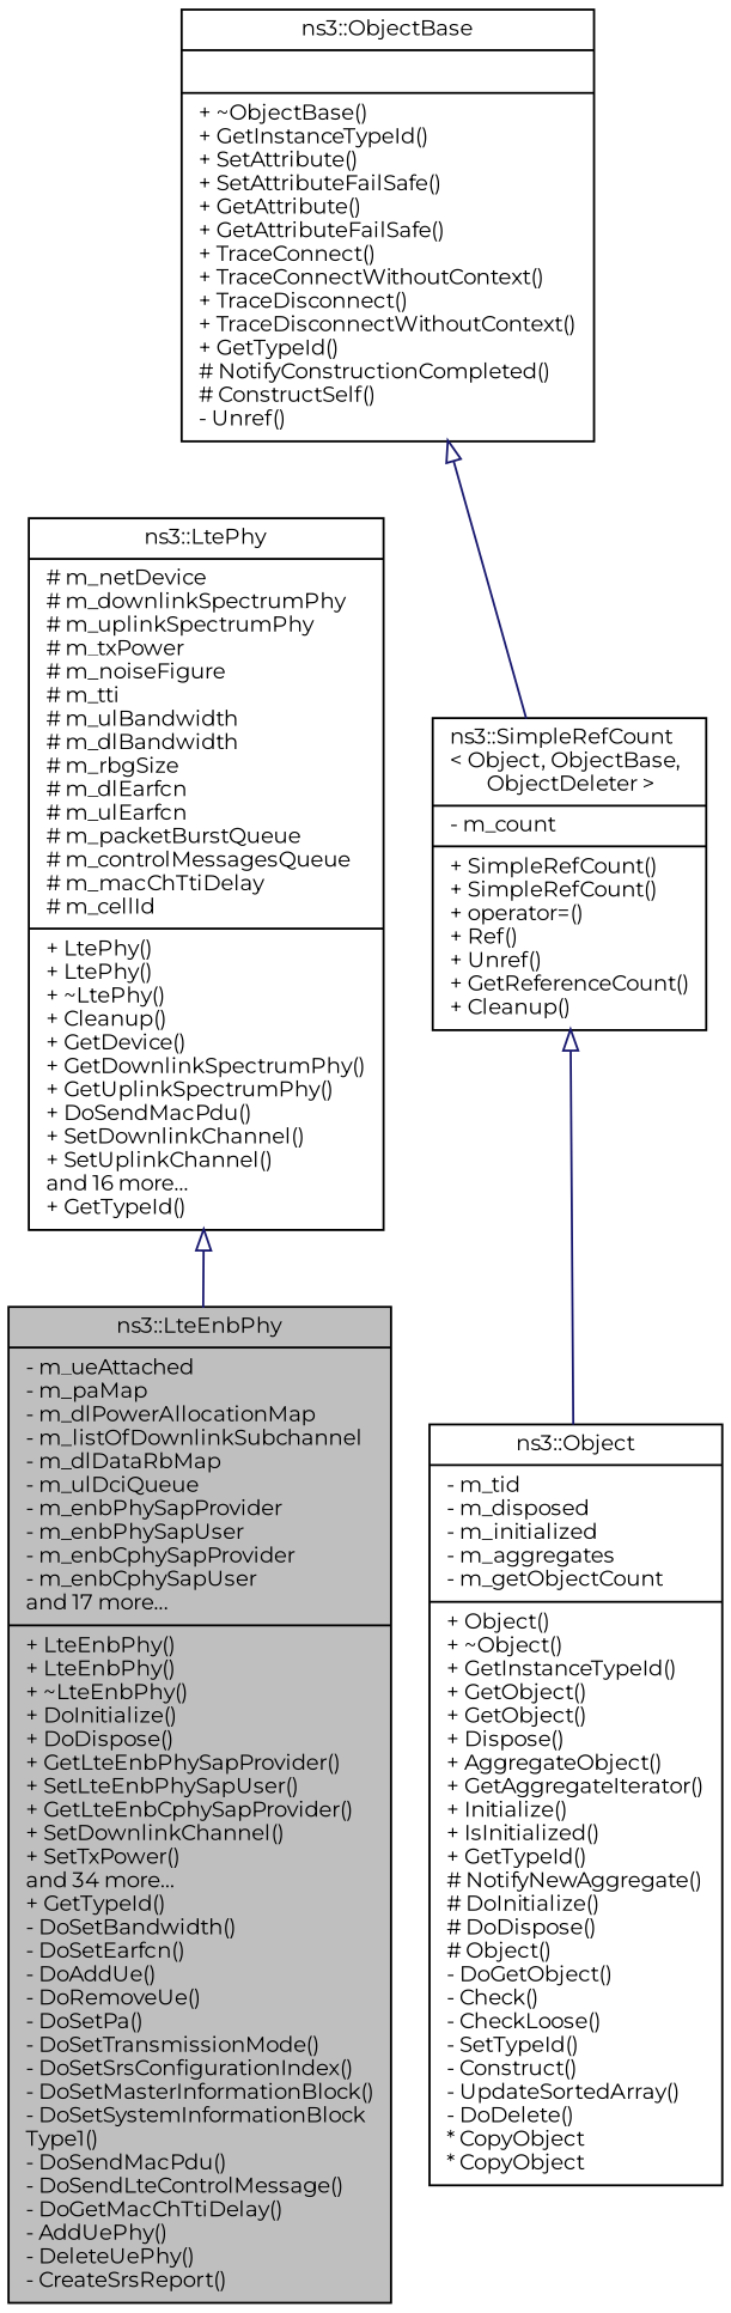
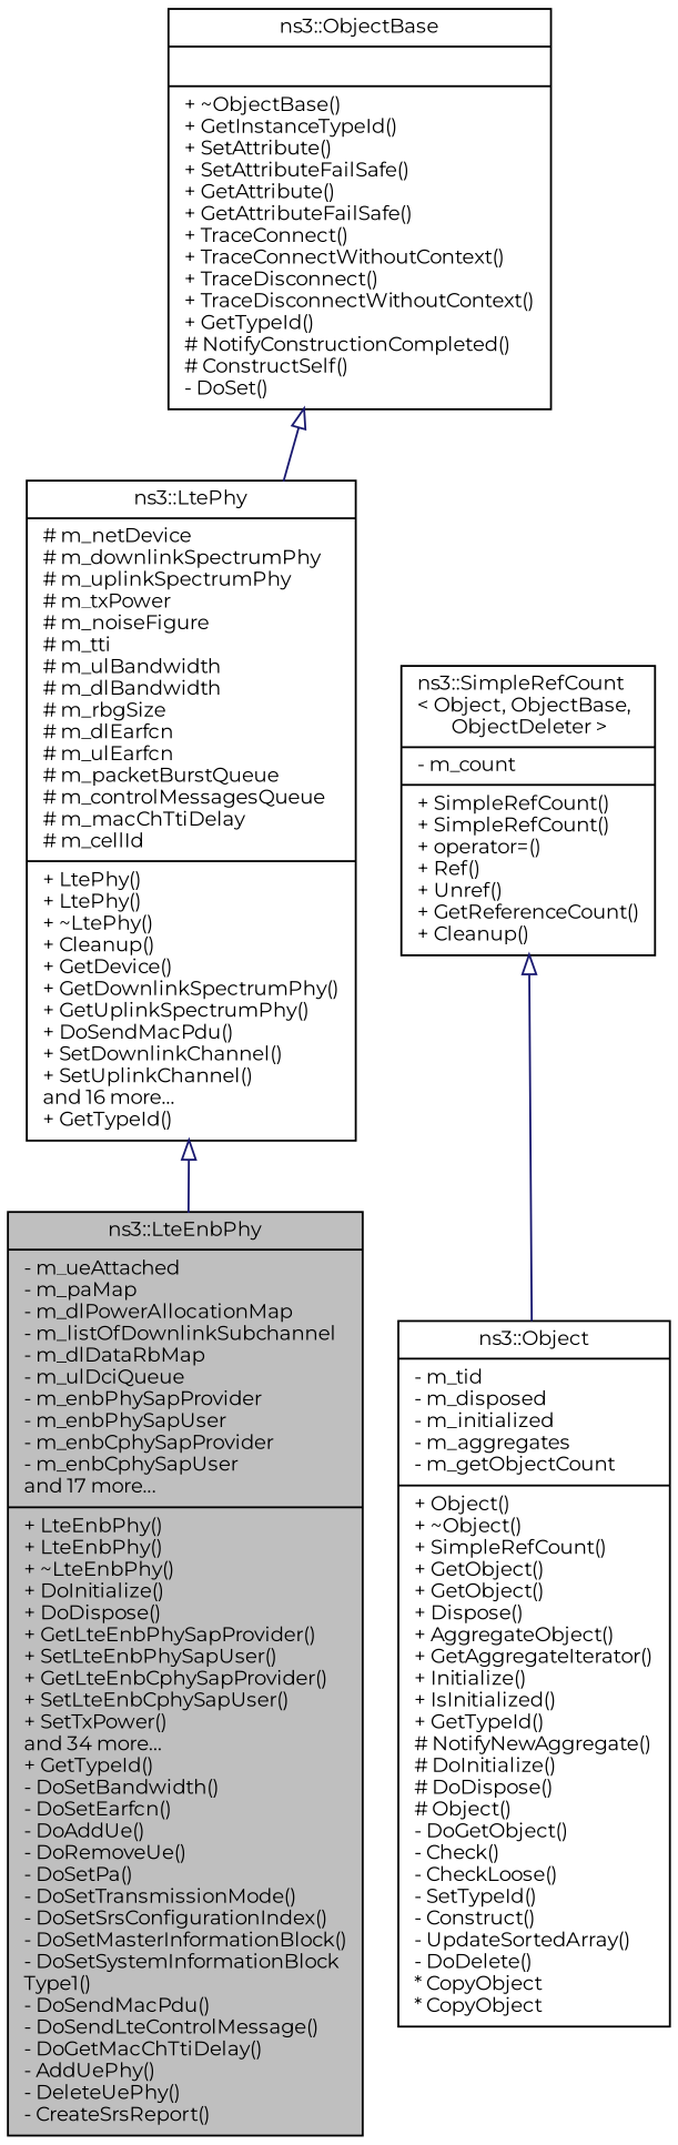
  digraph {
    fontname=Montserrat
    node [color=black fillcolor=white fontname=Montserrat fontsize=10 shape=record style=filled]
    edge [arrowtail=onormal color=midnightblue dir=back fontname=Montserrat fontsize=10 labelfontname=Helvetica labelfontsize=10 style=solid]
-   n1 [fillcolor=grey75 fontcolor=black height=0.2 label="{ns3::LteEnbPhy\n|- m_ueAttached\l- m_paMap\l- m_dlPowerAllocationMap\l- m_listOfDownlinkSubchannel\l- m_dlDataRbMap\l- m_ulDciQueue\l- m_enbPhySapProvider\l- m_enbPhySapUser\l- m_enbCphySapProvider\l- m_enbCphySapUser\land 17 more...\l|+ LteEnbPhy()\l+ LteEnbPhy()\l+ ~LteEnbPhy()\l+ DoInitialize()\l+ DoDispose()\l+ GetLteEnbPhySapProvider()\l+ SetLteEnbPhySapUser()\l+ GetLteEnbCphySapProvider()\l+ SetDownlinkChannel()\l+ SetTxPower()\land 34 more...\l+ GetTypeId()\l- DoSetBandwidth()\l- DoSetEarfcn()\l- DoAddUe()\l- DoRemoveUe()\l- DoSetPa()\l- DoSetTransmissionMode()\l- DoSetSrsConfigurationIndex()\l- DoSetMasterInformationBlock()\l- DoSetSystemInformationBlock\lType1()\l- DoSendMacPdu()\l- DoSendLteControlMessage()\l- DoGetMacChTtiDelay()\l- AddUePhy()\l- DeleteUePhy()\l- CreateSrsReport()\l}" width=0.4]
+   n1 [fillcolor=grey75 fontcolor=black height=0.2 label="{ns3::LteEnbPhy\n|- m_ueAttached\l- m_paMap\l- m_dlPowerAllocationMap\l- m_listOfDownlinkSubchannel\l- m_dlDataRbMap\l- m_ulDciQueue\l- m_enbPhySapProvider\l- m_enbPhySapUser\l- m_enbCphySapProvider\l- m_enbCphySapUser\land 17 more...\l|+ LteEnbPhy()\l+ LteEnbPhy()\l+ ~LteEnbPhy()\l+ DoInitialize()\l+ DoDispose()\l+ GetLteEnbPhySapProvider()\l+ SetLteEnbPhySapUser()\l+ GetLteEnbCphySapProvider()\l+ SetLteEnbCphySapUser()\l+ SetTxPower()\land 34 more...\l+ GetTypeId()\l- DoSetBandwidth()\l- DoSetEarfcn()\l- DoAddUe()\l- DoRemoveUe()\l- DoSetPa()\l- DoSetTransmissionMode()\l- DoSetSrsConfigurationIndex()\l- DoSetMasterInformationBlock()\l- DoSetSystemInformationBlock\lType1()\l- DoSendMacPdu()\l- DoSendLteControlMessage()\l- DoGetMacChTtiDelay()\l- AddUePhy()\l- DeleteUePhy()\l- CreateSrsReport()\l}" width=0.4]
    n2 [height=0.2 label="{ns3::LtePhy\n|# m_netDevice\l# m_downlinkSpectrumPhy\l# m_uplinkSpectrumPhy\l# m_txPower\l# m_noiseFigure\l# m_tti\l# m_ulBandwidth\l# m_dlBandwidth\l# m_rbgSize\l# m_dlEarfcn\l# m_ulEarfcn\l# m_packetBurstQueue\l# m_controlMessagesQueue\l# m_macChTtiDelay\l# m_cellId\l|+ LtePhy()\l+ LtePhy()\l+ ~LtePhy()\l+ Cleanup()\l+ GetDevice()\l+ GetDownlinkSpectrumPhy()\l+ GetUplinkSpectrumPhy()\l+ DoSendMacPdu()\l+ SetDownlinkChannel()\l+ SetUplinkChannel()\land 16 more...\l+ GetTypeId()\l}" width=0.4]
-   n3 [height=0.2 label="{ns3::Object\n|- m_tid\l- m_disposed\l- m_initialized\l- m_aggregates\l- m_getObjectCount\l|+ Object()\l+ ~Object()\l+ GetInstanceTypeId()\l+ GetObject()\l+ GetObject()\l+ Dispose()\l+ AggregateObject()\l+ GetAggregateIterator()\l+ Initialize()\l+ IsInitialized()\l+ GetTypeId()\l# NotifyNewAggregate()\l# DoInitialize()\l# DoDispose()\l# Object()\l- DoGetObject()\l- Check()\l- CheckLoose()\l- SetTypeId()\l- Construct()\l- UpdateSortedArray()\l- DoDelete()\l* CopyObject\l* CopyObject\l}" width=0.4]
+   n3 [height=0.2 label="{ns3::Object\n|- m_tid\l- m_disposed\l- m_initialized\l- m_aggregates\l- m_getObjectCount\l|+ Object()\l+ ~Object()\l+ SimpleRefCount()\l+ GetObject()\l+ GetObject()\l+ Dispose()\l+ AggregateObject()\l+ GetAggregateIterator()\l+ Initialize()\l+ IsInitialized()\l+ GetTypeId()\l# NotifyNewAggregate()\l# DoInitialize()\l# DoDispose()\l# Object()\l- DoGetObject()\l- Check()\l- CheckLoose()\l- SetTypeId()\l- Construct()\l- UpdateSortedArray()\l- DoDelete()\l* CopyObject\l* CopyObject\l}" width=0.4]
    n4 [height=0.2 label="{ns3::SimpleRefCount\l\< Object, ObjectBase,\l ObjectDeleter \>\n|- m_count\l|+ SimpleRefCount()\l+ SimpleRefCount()\l+ operator=()\l+ Ref()\l+ Unref()\l+ GetReferenceCount()\l+ Cleanup()\l}" width=0.4]
-   n5 [height=0.2 label="{ns3::ObjectBase\n||+ ~ObjectBase()\l+ GetInstanceTypeId()\l+ SetAttribute()\l+ SetAttributeFailSafe()\l+ GetAttribute()\l+ GetAttributeFailSafe()\l+ TraceConnect()\l+ TraceConnectWithoutContext()\l+ TraceDisconnect()\l+ TraceDisconnectWithoutContext()\l+ GetTypeId()\l# NotifyConstructionCompleted()\l# ConstructSelf()\l- Unref()\l}" width=0.4]
+   n5 [height=0.2 label="{ns3::ObjectBase\n||+ ~ObjectBase()\l+ GetInstanceTypeId()\l+ SetAttribute()\l+ SetAttributeFailSafe()\l+ GetAttribute()\l+ GetAttributeFailSafe()\l+ TraceConnect()\l+ TraceConnectWithoutContext()\l+ TraceDisconnect()\l+ TraceDisconnectWithoutContext()\l+ GetTypeId()\l# NotifyConstructionCompleted()\l# ConstructSelf()\l- DoSet()\l}" width=0.4]
    n2 -> n1
    n4 -> n3
-   n5 -> n4
+   n5 -> n2
  }
